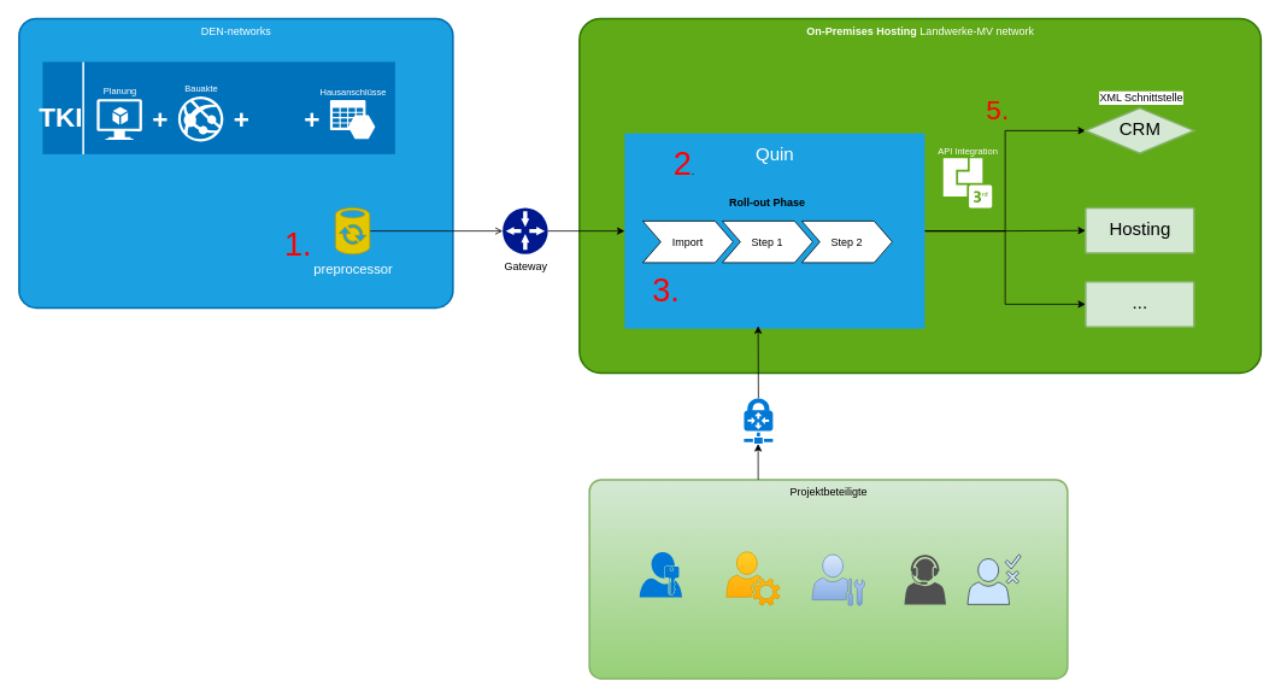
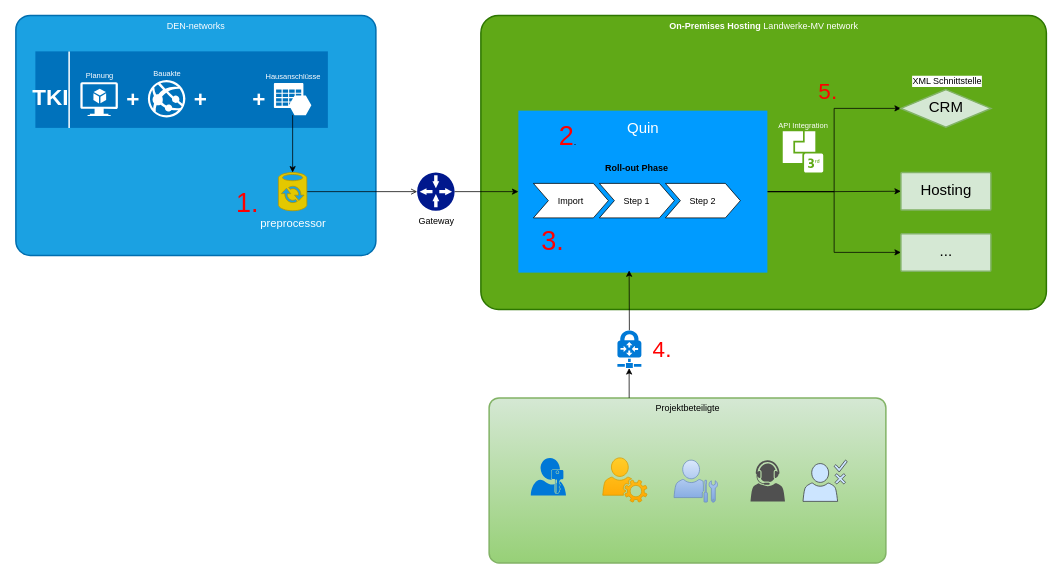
  <mxCell id="0" />
  <mxCell id="1" parent="0" />
  <mxCell id="2" value="Projektbeteiligte" style="rounded=1;whiteSpace=wrap;html=1;shadow=0;strokeWidth=2;fillColor=#d5e8d4;fontSize=12;align=center;strokeColor=#82b366;arcSize=6;verticalAlign=top;gradientColor=#97d077;" parent="1" vertex="1"><mxGeometry x="651.5" y="530" width="529" height="220" as="geometry" /></mxCell>
  <mxCell id="3" value="Gateway" style="shadow=0;dashed=0;html=1;strokeColor=none;labelPosition=center;verticalLabelPosition=bottom;verticalAlign=top;align=center;shape=mxgraph.mscae.enterprise.gateway;fillColor=#00188D;" parent="1" vertex="1"><mxGeometry x="555.5" y="229.5" width="50" height="51" as="geometry" /></mxCell>
  <mxCell id="4" value="DEN-networks" style="rounded=1;whiteSpace=wrap;html=1;shadow=0;strokeWidth=2;fillColor=#1ba1e2;fontSize=12;align=center;strokeColor=#006EAF;arcSize=6;verticalAlign=top;fontColor=#ffffff;" parent="1" vertex="1"><mxGeometry x="20.5" y="20" width="480" height="320" as="geometry" /></mxCell>
  <mxCell id="5" value="&lt;span style=&quot;background-color: transparent&quot;&gt;&lt;b&gt;On-Premises Hosting &lt;/b&gt;Landwerke-MV network&lt;/span&gt;" style="rounded=1;whiteSpace=wrap;html=1;shadow=0;strokeWidth=2;fillColor=#60a917;fontSize=12;align=center;strokeColor=#2D7600;arcSize=6;verticalAlign=top;fontColor=#ffffff;" parent="1" vertex="1"><mxGeometry x="640.5" y="20" width="754" height="392" as="geometry" /></mxCell>
  <mxCell id="6" value="" style="edgeStyle=orthogonalEdgeStyle;rounded=0;orthogonalLoop=1;jettySize=auto;html=1;" parent="1" source="10" target="11" edge="1"><mxGeometry relative="1" as="geometry" /></mxCell>
  <mxCell id="7" value="XML Schnittstelle" style="text;html=1;resizable=0;points=[];align=center;verticalAlign=middle;labelBackgroundColor=#ffffff;" parent="6" vertex="1" connectable="0"><mxGeometry x="-0.351" y="22" relative="1" as="geometry"><mxPoint x="171.5" y="-142.5" as="offset" /></mxGeometry></mxCell>
  <mxCell id="8" style="edgeStyle=orthogonalEdgeStyle;rounded=0;orthogonalLoop=1;jettySize=auto;html=1;" parent="1" source="10" target="12" edge="1"><mxGeometry relative="1" as="geometry" /></mxCell>
  <mxCell id="9" style="edgeStyle=orthogonalEdgeStyle;rounded=0;orthogonalLoop=1;jettySize=auto;html=1;" parent="1" source="10" target="13" edge="1"><mxGeometry relative="1" as="geometry" /></mxCell>
- <mxCell id="10" value="Quin" style="whiteSpace=wrap;html=1;rounded=0;shadow=0;strokeColor=none;strokeWidth=2;fillColor=#1ba1e2;fontSize=20;fontColor=#FFFFFF;align=center;arcSize=3;verticalAlign=top;spacingTop=4;" parent="1" vertex="1"><mxGeometry x="690.5" y="147" width="332" height="216" as="geometry" /></mxCell>
+ <mxCell id="10" value="Quin" style="whiteSpace=wrap;html=1;rounded=0;shadow=0;strokeColor=none;strokeWidth=2;fillColor=#009BFF;fontSize=20;fontColor=#FFFFFF;align=center;arcSize=3;verticalAlign=top;spacingTop=4;" parent="1" vertex="1"><mxGeometry x="690.5" y="147" width="332" height="216" as="geometry" /></mxCell>
  <mxCell id="11" value="CRM" style="rhombus;whiteSpace=wrap;html=1;shadow=0;strokeColor=#82b366;strokeWidth=2;fillColor=#d5e8d4;fontSize=20;align=center;arcSize=3;verticalAlign=top;spacingTop=4;" parent="1" vertex="1"><mxGeometry x="1200.5" y="119" width="120" height="50" as="geometry" /></mxCell>
  <mxCell id="12" value="Hosting" style="whiteSpace=wrap;html=1;rounded=1;shadow=0;strokeColor=#82b366;strokeWidth=2;fillColor=#d5e8d4;fontSize=20;align=center;arcSize=3;verticalAlign=top;spacingTop=4;" parent="1" vertex="1"><mxGeometry x="1200.5" y="229.5" width="120" height="50" as="geometry" /></mxCell>
  <mxCell id="13" value="..." style="whiteSpace=wrap;html=1;rounded=1;shadow=0;strokeColor=#82b366;strokeWidth=2;fillColor=#d5e8d4;fontSize=20;align=center;arcSize=3;verticalAlign=top;spacingTop=4;" parent="1" vertex="1"><mxGeometry x="1200.5" y="311" width="120" height="50" as="geometry" /></mxCell>
  <mxCell id="14" value="" style="group" parent="1" vertex="1" connectable="0"><mxGeometry x="46.5" y="68" width="390" height="102" as="geometry" /></mxCell>
  <mxCell id="15" value="" style="group" parent="14" vertex="1" connectable="0"><mxGeometry width="390" height="102" as="geometry" /></mxCell>
  <mxCell id="16" value="" style="rounded=0;whiteSpace=wrap;html=1;shadow=0;strokeWidth=2;fillColor=#0072BC;fontSize=12;fontColor=#FFFFFF;align=center;strokeColor=none;arcSize=3;verticalAlign=top;" parent="15" vertex="1"><mxGeometry width="390" height="102" as="geometry" /></mxCell>
  <mxCell id="17" value="TKI" style="text;html=1;strokeColor=none;fillColor=none;align=center;verticalAlign=middle;whiteSpace=wrap;rounded=1;shadow=0;fontSize=30;fontColor=#FFFFFF;fontStyle=1" parent="15" vertex="1"><mxGeometry y="43" width="40" height="35" as="geometry" /></mxCell>
  <mxCell id="18" value="Planung" style="shadow=0;html=1;strokeColor=none;fillColor=#FFFFFF;labelPosition=center;verticalLabelPosition=top;verticalAlign=bottom;shape=mxgraph.azure.virtual_machine_feature;rounded=0;fontSize=10;fontColor=#FFFFFF;align=center;" parent="15" vertex="1"><mxGeometry x="60" y="41" width="50" height="45" as="geometry" /></mxCell>
  <mxCell id="19" value="" style="line;strokeWidth=2;direction=south;html=1;rounded=0;shadow=0;fillColor=none;fontSize=30;fontColor=#FFFFFF;align=center;strokeColor=#FFFFFF;" parent="15" vertex="1"><mxGeometry x="40" width="10" height="102" as="geometry" /></mxCell>
  <mxCell id="20" value="+" style="text;html=1;strokeColor=none;fillColor=none;align=center;verticalAlign=middle;whiteSpace=wrap;rounded=1;shadow=0;fontSize=30;fontColor=#FFFFFF;fontStyle=1" parent="15" vertex="1"><mxGeometry x="110" y="46" width="40" height="35" as="geometry" /></mxCell>
  <mxCell id="21" value="Bauakte" style="verticalLabelPosition=top;html=1;verticalAlign=bottom;strokeColor=none;fillColor=#FFFFFF;shape=mxgraph.azure.azure_website;rounded=0;shadow=0;fontSize=10;fontColor=#FFFFFF;align=center;labelPosition=center;" parent="15" vertex="1"><mxGeometry x="150" y="38" width="50" height="50" as="geometry" /></mxCell>
  <mxCell id="22" value="+" style="text;html=1;strokeColor=none;fillColor=none;align=center;verticalAlign=middle;whiteSpace=wrap;rounded=1;shadow=0;fontSize=30;fontColor=#FFFFFF;fontStyle=1" parent="15" vertex="1"><mxGeometry x="200" y="46" width="40" height="35" as="geometry" /></mxCell>
  <mxCell id="23" value="+" style="text;html=1;strokeColor=none;fillColor=none;align=center;verticalAlign=middle;whiteSpace=wrap;rounded=1;shadow=0;fontSize=30;fontColor=#FFFFFF;fontStyle=1" parent="15" vertex="1"><mxGeometry x="278" y="46" width="40" height="35" as="geometry" /></mxCell>
  <mxCell id="24" value="Hausanschlüsse" style="shadow=0;html=1;strokeColor=none;labelPosition=center;verticalLabelPosition=top;verticalAlign=bottom;shape=mxgraph.mscae.cloud.azure_storage;fillColor=#FFFFFF;rounded=0;fontSize=10;fontColor=#FFFFFF;align=center;" parent="15" vertex="1"><mxGeometry x="318" y="42" width="50" height="43" as="geometry" /></mxCell>
+ <mxCell id="25" style="edgeStyle=orthogonalEdgeStyle;rounded=0;orthogonalLoop=1;jettySize=auto;html=1;entryX=0.5;entryY=0;entryDx=0;entryDy=0;entryPerimeter=0;" parent="1" source="24" target="27" edge="1"><mxGeometry relative="1" as="geometry" /></mxCell>
  <mxCell id="26" style="edgeStyle=orthogonalEdgeStyle;rounded=0;orthogonalLoop=1;jettySize=auto;html=1;exitX=1;exitY=0.5;exitDx=0;exitDy=0;exitPerimeter=0;entryX=0;entryY=0.5;entryDx=0;entryDy=0;entryPerimeter=0;endArrow=open;" parent="1" source="27" target="3" edge="1"><mxGeometry relative="1" as="geometry" /></mxCell>
  <mxCell id="27" value="&lt;font style=&quot;font-size: 15px&quot;&gt;preprocessor&lt;/font&gt;" style="shadow=0;dashed=0;html=1;strokeColor=#B09500;fillColor=#e3c800;labelPosition=center;verticalLabelPosition=bottom;verticalAlign=top;align=center;shape=mxgraph.azure.sql_datasync;fontColor=#ffffff;" parent="1" vertex="1"><mxGeometry x="370.5" y="229.5" width="38" height="51" as="geometry" /></mxCell>
  <mxCell id="28" style="edgeStyle=orthogonalEdgeStyle;rounded=0;orthogonalLoop=1;jettySize=auto;html=1;exitX=1;exitY=0.5;exitDx=0;exitDy=0;exitPerimeter=0;entryX=0;entryY=0.5;entryDx=0;entryDy=0;" parent="1" source="3" target="10" edge="1"><mxGeometry relative="1" as="geometry" /></mxCell>
  <mxCell id="29" value="Roll-out Phase" style="swimlane;childLayout=stackLayout;horizontal=1;fillColor=none;horizontalStack=1;resizeParent=1;resizeParentMax=0;resizeLast=0;collapsible=0;strokeColor=none;stackBorder=10;stackSpacing=-12;resizable=1;align=center;points=[];fontColor=#000000;" parent="1" vertex="1"><mxGeometry x="700.5" y="211" width="296" height="89" as="geometry" /></mxCell>
  <mxCell id="30" value="Import" style="shape=step;perimeter=stepPerimeter;fixedSize=1;points=[];" parent="29" vertex="1"><mxGeometry x="10" y="33" width="100" height="46" as="geometry" /></mxCell>
  <mxCell id="31" value="Step 1" style="shape=step;perimeter=stepPerimeter;fixedSize=1;points=[];" parent="29" vertex="1"><mxGeometry x="98" y="33" width="100" height="46" as="geometry" /></mxCell>
  <mxCell id="32" value="Step 2" style="shape=step;perimeter=stepPerimeter;fixedSize=1;points=[];" parent="29" vertex="1"><mxGeometry x="186" y="33" width="100" height="46" as="geometry" /></mxCell>
  <mxCell id="33" value="" style="shadow=0;dashed=0;html=1;strokeColor=none;labelPosition=center;verticalLabelPosition=bottom;verticalAlign=top;align=center;shape=mxgraph.mscae.enterprise.user_permissions;fillColor=#0078D7;" parent="1" vertex="1"><mxGeometry x="707" y="610" width="47" height="50" as="geometry" /></mxCell>
  <mxCell id="34" value="" style="shadow=0;dashed=0;html=1;strokeColor=#d79b00;fillColor=#ffcd28;labelPosition=center;verticalLabelPosition=bottom;verticalAlign=top;outlineConnect=0;align=center;shape=mxgraph.office.services.user_services;gradientColor=#ffa500;" parent="1" vertex="1"><mxGeometry x="803" y="610" width="59" height="59" as="geometry" /></mxCell>
  <mxCell id="35" value="" style="shadow=0;dashed=0;html=1;strokeColor=#6c8ebf;fillColor=#dae8fc;labelPosition=center;verticalLabelPosition=bottom;verticalAlign=top;outlineConnect=0;align=center;shape=mxgraph.office.users.administrator;gradientColor=#7ea6e0;" parent="1" vertex="1"><mxGeometry x="898" y="613" width="58" height="56" as="geometry" /></mxCell>
  <mxCell id="36" value="" style="shadow=0;dashed=0;html=1;strokeColor=none;fillColor=#505050;labelPosition=center;verticalLabelPosition=bottom;verticalAlign=top;outlineConnect=0;align=center;shape=mxgraph.office.users.call_center_agent;" parent="1" vertex="1"><mxGeometry x="1000" y="613" width="46" height="55" as="geometry" /></mxCell>
  <mxCell id="37" value="" style="shadow=0;dashed=0;html=1;strokeColor=#36393d;fillColor=#cce5ff;labelPosition=center;verticalLabelPosition=bottom;verticalAlign=top;outlineConnect=0;align=center;shape=mxgraph.office.users.approver;" parent="1" vertex="1"><mxGeometry x="1070" y="613" width="59" height="55" as="geometry" /></mxCell>
  <mxCell id="38" style="edgeStyle=entityRelationEdgeStyle;rounded=0;comic=0;orthogonalLoop=1;jettySize=auto;html=1;exitX=0.5;exitY=0;exitDx=0;exitDy=0;exitPerimeter=0;entryX=0.5;entryY=1;entryDx=0;entryDy=0;shadow=0;strokeColor=none;" parent="1" source="41" target="10" edge="1"><mxGeometry relative="1" as="geometry" /></mxCell>
  <mxCell id="39" style="edgeStyle=none;rounded=0;comic=0;orthogonalLoop=1;jettySize=auto;html=1;exitX=0.5;exitY=0;exitDx=0;exitDy=0;exitPerimeter=0;shadow=0;strokeColor=#000000;" parent="1" source="41" edge="1"><mxGeometry relative="1" as="geometry"><mxPoint x="838.167" y="360" as="targetPoint" /></mxGeometry></mxCell>
  <mxCell id="40" style="edgeStyle=none;rounded=0;comic=0;orthogonalLoop=1;jettySize=auto;html=1;entryX=0.5;entryY=1;entryDx=0;entryDy=0;entryPerimeter=0;shadow=0;strokeColor=#000000;exitX=0.353;exitY=0;exitDx=0;exitDy=0;exitPerimeter=0;" parent="1" source="2" edge="1"><mxGeometry relative="1" as="geometry"><mxPoint x="838.5" y="534" as="sourcePoint" /><mxPoint x="838.167" y="490.333" as="targetPoint" /></mxGeometry></mxCell>
  <mxCell id="41" value="" style="shadow=0;dashed=0;html=1;strokeColor=none;labelPosition=center;verticalLabelPosition=bottom;verticalAlign=top;align=center;shape=mxgraph.mscae.cloud.vpn_gateway;fillColor=#0079D6;" parent="1" vertex="1"><mxGeometry x="822.5" y="440" width="32" height="50" as="geometry" /></mxCell>
  <mxCell id="42" value="API Integration" style="shadow=0;html=1;strokeColor=none;fillColor=#FFFFFF;labelPosition=center;verticalLabelPosition=top;verticalAlign=bottom;shape=mxgraph.office.communications.3rd_party_integration;rounded=0;fontSize=10;fontColor=#FFFFFF;align=center;direction=east;" parent="1" vertex="1"><mxGeometry x="1043" y="174.5" width="54" height="55" as="geometry" /></mxCell>
  <mxCell id="43" value="&lt;font style=&quot;font-size: 36px&quot; color=&quot;#FF0000&quot;&gt;1.&lt;/font&gt;" style="text;html=1;resizable=0;autosize=1;align=center;verticalAlign=middle;points=[];fillColor=none;strokeColor=none;rounded=0;" parent="1" vertex="1"><mxGeometry x="304" y="254.5" width="50" height="30" as="geometry" /></mxCell>
  <mxCell id="44" value="&lt;font style=&quot;font-size: 36px&quot; color=&quot;#FF0000&quot;&gt;2&lt;/font&gt;." style="text;html=1;resizable=0;autosize=1;align=center;verticalAlign=middle;points=[];fillColor=none;strokeColor=none;rounded=0;" parent="1" vertex="1"><mxGeometry x="735.5" y="165" width="40" height="30" as="geometry" /></mxCell>
  <mxCell id="45" value="&lt;font style=&quot;font-size: 36px&quot; color=&quot;#FF0000&quot;&gt;3.&lt;/font&gt;" style="text;html=1;resizable=0;autosize=1;align=center;verticalAlign=middle;points=[];fillColor=none;strokeColor=none;rounded=0;" parent="1" vertex="1"><mxGeometry x="710.5" y="305" width="50" height="30" as="geometry" /></mxCell>
+ <mxCell id="46" value="&lt;font style=&quot;font-size: 30px&quot; color=&quot;#FF0000&quot;&gt;4.&lt;/font&gt;" style="text;html=1;resizable=0;autosize=1;align=center;verticalAlign=middle;points=[];fillColor=none;strokeColor=none;rounded=0;" parent="1" vertex="1"><mxGeometry x="862" y="450" width="40" height="30" as="geometry" /></mxCell>
  <mxCell id="47" value="&lt;font style=&quot;font-size: 30px&quot; color=&quot;#FF0000&quot;&gt;5.&lt;/font&gt;" style="text;html=1;resizable=0;autosize=1;align=center;verticalAlign=middle;points=[];fillColor=none;strokeColor=none;rounded=0;" parent="1" vertex="1"><mxGeometry x="1083" y="106" width="40" height="30" as="geometry" /></mxCell>
